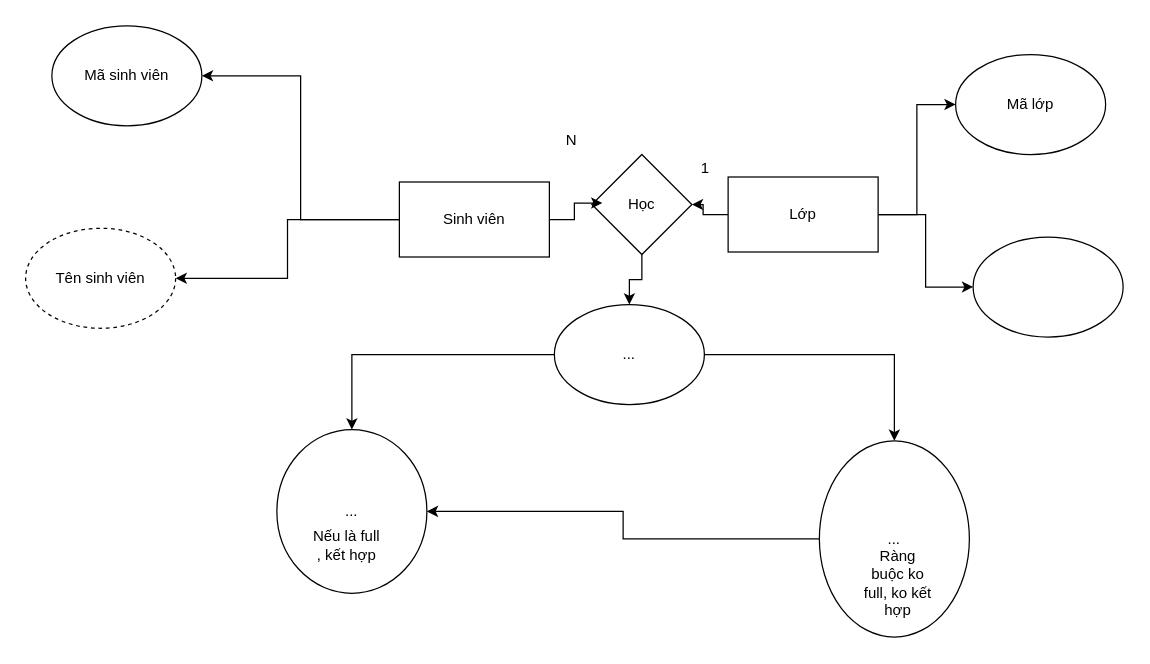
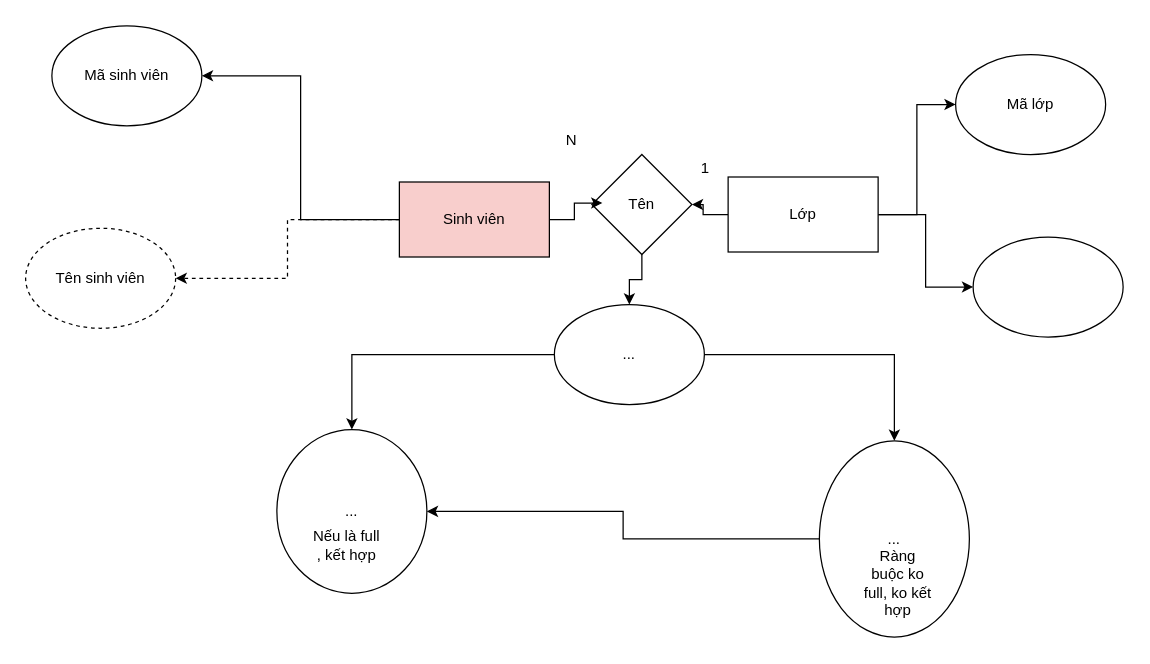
  <mxCell id="0" />
  <mxCell id="1" parent="0" />
  <mxCell id="2" style="edgeStyle=orthogonalEdgeStyle;rounded=0;orthogonalLoop=1;jettySize=auto;html=1;" edge="1" parent="1" source="3" target="9"><mxGeometry relative="1" as="geometry" /></mxCell>
- <mxCell id="3" value="Học" style="rhombus;whiteSpace=wrap;html=1;" vertex="1" parent="1"><mxGeometry x="473" y="123" width="80" height="80" as="geometry" /></mxCell>
+ <mxCell id="3" value="Tên" style="rhombus;whiteSpace=wrap;html=1;" vertex="1" parent="1"><mxGeometry x="473" y="123" width="80" height="80" as="geometry" /></mxCell>
  <mxCell id="4" style="edgeStyle=orthogonalEdgeStyle;rounded=0;orthogonalLoop=1;jettySize=auto;html=1;entryX=1;entryY=0.5;entryDx=0;entryDy=0;" edge="1" parent="1" source="6" target="16"><mxGeometry relative="1" as="geometry" /></mxCell>
- <mxCell id="5" style="edgeStyle=orthogonalEdgeStyle;rounded=0;orthogonalLoop=1;jettySize=auto;html=1;entryX=1;entryY=0.5;entryDx=0;entryDy=0;" edge="1" parent="1" source="6" target="17"><mxGeometry relative="1" as="geometry" /></mxCell>
- <mxCell id="6" value="Sinh viên" style="rounded=0;whiteSpace=wrap;html=1;" vertex="1" parent="1"><mxGeometry x="319" y="145" width="120" height="60" as="geometry" /></mxCell>
+ <mxCell id="5" style="edgeStyle=orthogonalEdgeStyle;rounded=0;orthogonalLoop=1;jettySize=auto;html=1;entryX=1;entryY=0.5;entryDx=0;entryDy=0;dashed=1;" edge="1" parent="1" source="6" target="17"><mxGeometry relative="1" as="geometry" /></mxCell>
+ <mxCell id="6" value="Sinh viên" style="rounded=0;whiteSpace=wrap;html=1;fillColor=#f8cecc;" vertex="1" parent="1"><mxGeometry x="319" y="145" width="120" height="60" as="geometry" /></mxCell>
  <mxCell id="7" style="edgeStyle=orthogonalEdgeStyle;rounded=0;orthogonalLoop=1;jettySize=auto;html=1;" edge="1" parent="1" source="9" target="19"><mxGeometry relative="1" as="geometry" /></mxCell>
  <mxCell id="8" style="edgeStyle=orthogonalEdgeStyle;rounded=0;orthogonalLoop=1;jettySize=auto;html=1;" edge="1" parent="1" source="9" target="21"><mxGeometry relative="1" as="geometry" /></mxCell>
  <mxCell id="9" value="..." style="ellipse;whiteSpace=wrap;html=1;" vertex="1" parent="1"><mxGeometry x="443" y="243" width="120" height="80" as="geometry" /></mxCell>
  <mxCell id="10" style="edgeStyle=orthogonalEdgeStyle;rounded=0;orthogonalLoop=1;jettySize=auto;html=1;entryX=1;entryY=0.5;entryDx=0;entryDy=0;" edge="1" parent="1" source="13" target="3"><mxGeometry relative="1" as="geometry" /></mxCell>
  <mxCell id="11" style="edgeStyle=orthogonalEdgeStyle;rounded=0;orthogonalLoop=1;jettySize=auto;html=1;entryX=0;entryY=0.5;entryDx=0;entryDy=0;" edge="1" parent="1" source="13" target="15"><mxGeometry relative="1" as="geometry" /></mxCell>
  <mxCell id="12" style="edgeStyle=orthogonalEdgeStyle;rounded=0;orthogonalLoop=1;jettySize=auto;html=1;entryX=0;entryY=0.5;entryDx=0;entryDy=0;" edge="1" parent="1" source="13" target="14"><mxGeometry relative="1" as="geometry" /></mxCell>
  <mxCell id="13" value="Lớp" style="rounded=0;whiteSpace=wrap;html=1;" vertex="1" parent="1"><mxGeometry x="582" y="141" width="120" height="60" as="geometry" /></mxCell>
  <mxCell id="14" value="" style="ellipse;whiteSpace=wrap;html=1;" vertex="1" parent="1"><mxGeometry x="778" y="189" width="120" height="80" as="geometry" /></mxCell>
  <mxCell id="15" value="Mã lớp" style="ellipse;whiteSpace=wrap;html=1;" vertex="1" parent="1"><mxGeometry x="764" y="43" width="120" height="80" as="geometry" /></mxCell>
  <mxCell id="16" value="Mã sinh viên" style="ellipse;whiteSpace=wrap;html=1;" vertex="1" parent="1"><mxGeometry x="41" y="20" width="120" height="80" as="geometry" /></mxCell>
  <mxCell id="17" value="Tên sinh viên" style="ellipse;whiteSpace=wrap;html=1;dashed=1;" vertex="1" parent="1"><mxGeometry x="20" y="182" width="120" height="80" as="geometry" /></mxCell>
  <mxCell id="18" style="edgeStyle=orthogonalEdgeStyle;rounded=0;orthogonalLoop=1;jettySize=auto;html=1;entryX=0.105;entryY=0.485;entryDx=0;entryDy=0;entryPerimeter=0;" edge="1" parent="1" source="6" target="3"><mxGeometry relative="1" as="geometry" /></mxCell>
  <mxCell id="19" value="..." style="ellipse;whiteSpace=wrap;html=1;" vertex="1" parent="1"><mxGeometry x="221" y="343" width="120" height="131" as="geometry" /></mxCell>
  <mxCell id="20" style="edgeStyle=orthogonalEdgeStyle;rounded=0;orthogonalLoop=1;jettySize=auto;html=1;entryX=1;entryY=0.5;entryDx=0;entryDy=0;" edge="1" parent="1" source="21" target="19"><mxGeometry relative="1" as="geometry" /></mxCell>
  <mxCell id="21" value="..." style="ellipse;whiteSpace=wrap;html=1;" vertex="1" parent="1"><mxGeometry x="655" y="352" width="120" height="157" as="geometry" /></mxCell>
  <mxCell id="22" value="1" style="text;html=1;align=center;verticalAlign=middle;whiteSpace=wrap;rounded=0;" vertex="1" parent="1"><mxGeometry x="534" y="119" width="60" height="30" as="geometry" /></mxCell>
  <mxCell id="23" value="N" style="text;html=1;align=center;verticalAlign=middle;whiteSpace=wrap;rounded=0;" vertex="1" parent="1"><mxGeometry x="427" y="97" width="60" height="30" as="geometry" /></mxCell>
  <mxCell id="24" value="Nếu là full , kết hợp" style="text;html=1;align=center;verticalAlign=middle;whiteSpace=wrap;rounded=0;" vertex="1" parent="1"><mxGeometry x="247" y="421" width="60" height="30" as="geometry" /></mxCell>
  <mxCell id="25" value="Ràng buộc ko full, ko kết hợp" style="text;html=1;align=center;verticalAlign=middle;whiteSpace=wrap;rounded=0;" vertex="1" parent="1"><mxGeometry x="688" y="451" width="60" height="30" as="geometry" /></mxCell>
